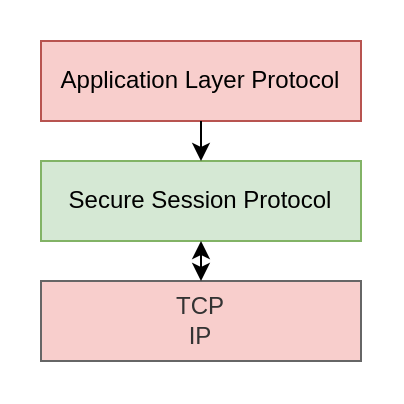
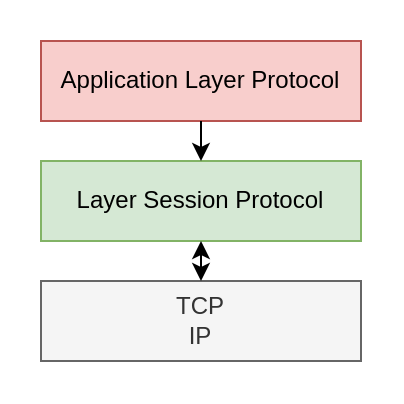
  <mxCell id="0" />
  <mxCell id="1" parent="0" />
  <mxCell id="2" value="Application Layer Protocol" style="rounded=0;whiteSpace=wrap;html=1;fillColor=#f8cecc;strokeColor=#b85450;" vertex="1" parent="1"><mxGeometry x="20" y="20" width="160" height="40" as="geometry" /></mxCell>
- <mxCell id="3" value="Secure Session Protocol" style="rounded=0;whiteSpace=wrap;html=1;fillColor=#d5e8d4;strokeColor=#82b366;" vertex="1" parent="1"><mxGeometry x="20" y="80" width="160" height="40" as="geometry" /></mxCell>
- <mxCell id="4" value="TCP&lt;br&gt;IP&lt;br&gt;" style="rounded=0;whiteSpace=wrap;html=1;fillColor=#f8cecc;strokeColor=#666666;fontColor=#333333;" vertex="1" parent="1"><mxGeometry x="20" y="140" width="160" height="40" as="geometry" /></mxCell>
+ <mxCell id="3" value="Layer Session Protocol" style="rounded=0;whiteSpace=wrap;html=1;fillColor=#d5e8d4;strokeColor=#82b366;" vertex="1" parent="1"><mxGeometry x="20" y="80" width="160" height="40" as="geometry" /></mxCell>
+ <mxCell id="4" value="TCP&lt;br&gt;IP&lt;br&gt;" style="rounded=0;whiteSpace=wrap;html=1;fillColor=#f5f5f5;strokeColor=#666666;fontColor=#333333;" vertex="1" parent="1"><mxGeometry x="20" y="140" width="160" height="40" as="geometry" /></mxCell>
  <mxCell id="5" value="" style="endArrow=none;startArrow=classic;html=1;entryX=0.5;entryY=1;entryDx=0;entryDy=0;exitX=0.5;exitY=0;exitDx=0;exitDy=0;" edge="1" parent="1" source="3" target="2"><mxGeometry width="50" height="50" relative="1" as="geometry"><mxPoint x="20" y="250" as="sourcePoint" /><mxPoint x="70" y="200" as="targetPoint" /></mxGeometry></mxCell>
  <mxCell id="6" value="" style="endArrow=classic;startArrow=classic;html=1;entryX=0.5;entryY=1;entryDx=0;entryDy=0;exitX=0.5;exitY=0;exitDx=0;exitDy=0;" edge="1" parent="1" source="4" target="3"><mxGeometry width="50" height="50" relative="1" as="geometry"><mxPoint x="20" y="250" as="sourcePoint" /><mxPoint x="70" y="200" as="targetPoint" /></mxGeometry></mxCell>
